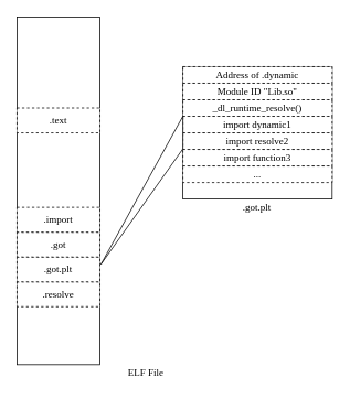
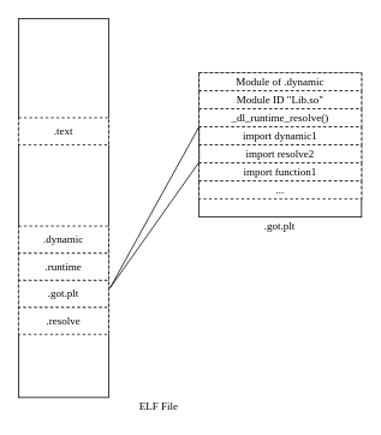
  <mxCell id="0" />
  <mxCell id="1" parent="0" />
  <mxCell id="2" value="" style="group" vertex="1" connectable="0" parent="1"><mxGeometry x="20" y="20" width="100" height="420" as="geometry" /></mxCell>
  <mxCell id="3" value="" style="rounded=0;whiteSpace=wrap;html=1;" vertex="1" parent="2"><mxGeometry width="100" height="420" as="geometry" /></mxCell>
  <mxCell id="4" value="&lt;font&gt;.resolve&lt;/font&gt;" style="rounded=0;whiteSpace=wrap;html=1;dashed=1;fontFamily=Lucida Console;" vertex="1" parent="2"><mxGeometry y="320" width="100" height="30" as="geometry" /></mxCell>
  <mxCell id="5" value=".got.plt" style="rounded=0;whiteSpace=wrap;html=1;dashed=1;fontFamily=Lucida Console;" vertex="1" parent="2"><mxGeometry y="290" width="100" height="30" as="geometry" /></mxCell>
- <mxCell id="6" value=".got" style="rounded=0;whiteSpace=wrap;html=1;dashed=1;fontFamily=Lucida Console;" vertex="1" parent="2"><mxGeometry y="260" width="100" height="30" as="geometry" /></mxCell>
- <mxCell id="7" value=".import" style="rounded=0;whiteSpace=wrap;html=1;dashed=1;fontFamily=Lucida Console;" vertex="1" parent="2"><mxGeometry y="230" width="100" height="30" as="geometry" /></mxCell>
+ <mxCell id="6" value=".runtime" style="rounded=0;whiteSpace=wrap;html=1;dashed=1;fontFamily=Lucida Console;" vertex="1" parent="2"><mxGeometry y="260" width="100" height="30" as="geometry" /></mxCell>
+ <mxCell id="7" value=".dynamic" style="rounded=0;whiteSpace=wrap;html=1;dashed=1;fontFamily=Lucida Console;" vertex="1" parent="2"><mxGeometry y="230" width="100" height="30" as="geometry" /></mxCell>
  <mxCell id="8" value=".text" style="rounded=0;whiteSpace=wrap;html=1;dashed=1;fontFamily=Lucida Console;" vertex="1" parent="2"><mxGeometry y="110" width="100" height="30" as="geometry" /></mxCell>
  <mxCell id="9" value="" style="group" vertex="1" connectable="0" parent="1"><mxGeometry x="220" y="80" width="180" height="160" as="geometry" /></mxCell>
  <mxCell id="10" value="" style="rounded=0;whiteSpace=wrap;html=1;fontFamily=Lucida Console;" vertex="1" parent="9"><mxGeometry width="180" height="160" as="geometry" /></mxCell>
- <mxCell id="11" value="Address of .dynamic" style="rounded=0;whiteSpace=wrap;html=1;dashed=1;fontFamily=Lucida Console;" vertex="1" parent="9"><mxGeometry width="180" height="20" as="geometry" /></mxCell>
+ <mxCell id="11" value="Module of .dynamic" style="rounded=0;whiteSpace=wrap;html=1;dashed=1;fontFamily=Lucida Console;" vertex="1" parent="9"><mxGeometry width="180" height="20" as="geometry" /></mxCell>
  <mxCell id="12" value="Module ID &quot;Lib.so&quot;" style="rounded=0;whiteSpace=wrap;html=1;dashed=1;fontFamily=Lucida Console;" vertex="1" parent="9"><mxGeometry y="20" width="180" height="20" as="geometry" /></mxCell>
  <mxCell id="13" value="_dl_runtime_resolve()" style="rounded=0;whiteSpace=wrap;html=1;dashed=1;fontFamily=Lucida Console;" vertex="1" parent="9"><mxGeometry y="40" width="180" height="20" as="geometry" /></mxCell>
  <mxCell id="14" value="import dynamic1" style="rounded=0;whiteSpace=wrap;html=1;dashed=1;fontFamily=Lucida Console;" vertex="1" parent="9"><mxGeometry y="60" width="180" height="20" as="geometry" /></mxCell>
  <mxCell id="15" value="import resolve2" style="rounded=0;whiteSpace=wrap;html=1;dashed=1;fontFamily=Lucida Console;" vertex="1" parent="9"><mxGeometry y="80" width="180" height="20" as="geometry" /></mxCell>
- <mxCell id="16" value="import function3" style="rounded=0;whiteSpace=wrap;html=1;dashed=1;fontFamily=Lucida Console;" vertex="1" parent="9"><mxGeometry y="100" width="180" height="20" as="geometry" /></mxCell>
+ <mxCell id="16" value="import function1" style="rounded=0;whiteSpace=wrap;html=1;dashed=1;fontFamily=Lucida Console;" vertex="1" parent="9"><mxGeometry y="100" width="180" height="20" as="geometry" /></mxCell>
  <mxCell id="17" value="..." style="rounded=0;whiteSpace=wrap;html=1;dashed=1;fontFamily=Lucida Console;" vertex="1" parent="9"><mxGeometry y="120" width="180" height="20" as="geometry" /></mxCell>
  <mxCell id="18" value="" style="verticalLabelPosition=bottom;verticalAlign=top;html=1;shape=mxgraph.basic.obtuse_triangle;dx=0.78;fontFamily=Lucida Console;rotation=-90;" vertex="1" parent="1"><mxGeometry x="81.25" y="180" width="178.75" height="98.75" as="geometry" /></mxCell>
  <mxCell id="19" value=".got.plt" style="text;html=1;align=center;verticalAlign=middle;resizable=0;points=[];autosize=1;fontFamily=Lucida Console;" vertex="1" parent="1"><mxGeometry x="274" y="240" width="70" height="20" as="geometry" /></mxCell>
  <mxCell id="20" value="ELF File" style="text;html=1;align=center;verticalAlign=middle;resizable=0;points=[];autosize=1;fontFamily=Lucida Console;" vertex="1" parent="1"><mxGeometry x="140" y="440" width="70" height="20" as="geometry" /></mxCell>
